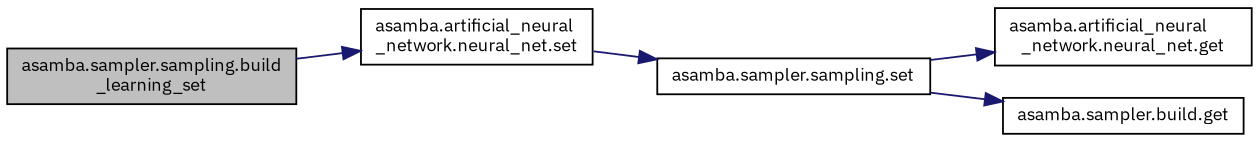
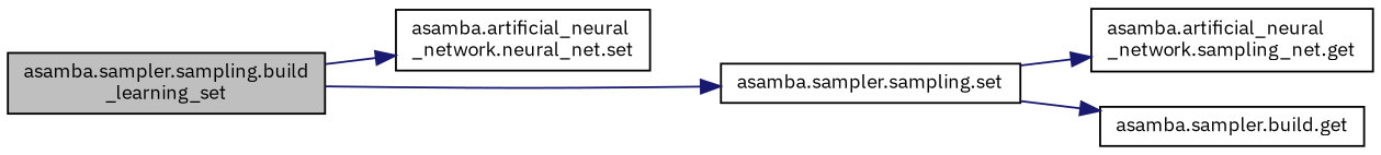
  digraph {
    fontname="IBM Plex Sans"
    rankdir=LR
    node [color=black fillcolor=white fontname="IBM Plex Sans" fontsize=10 shape=record style=filled]
    edge [color=midnightblue fontname="IBM Plex Sans" fontsize=10 labelfontname=Helvetica labelfontsize=10 style=solid]
    n1 [fillcolor=grey75 fontcolor=black height=0.2 label="asamba.sampler.sampling.build\l_learning_set" width=0.4]
    n2 [height=0.2 label="asamba.artificial_neural\l_network.neural_net.set" width=0.4]
    n3 [height=0.2 label="asamba.sampler.sampling.set" width=0.4]
-   n4 [height=0.2 label="asamba.artificial_neural\l_network.neural_net.get" width=0.4]
+   n4 [height=0.2 label="asamba.artificial_neural\l_network.sampling_net.get" width=0.4]
    n5 [height=0.2 label="asamba.sampler.build.get" width=0.4]
    n1 -> n2
-   n2 -> n3
+   n1 -> n3
    n3 -> n4
    n3 -> n5
  }
